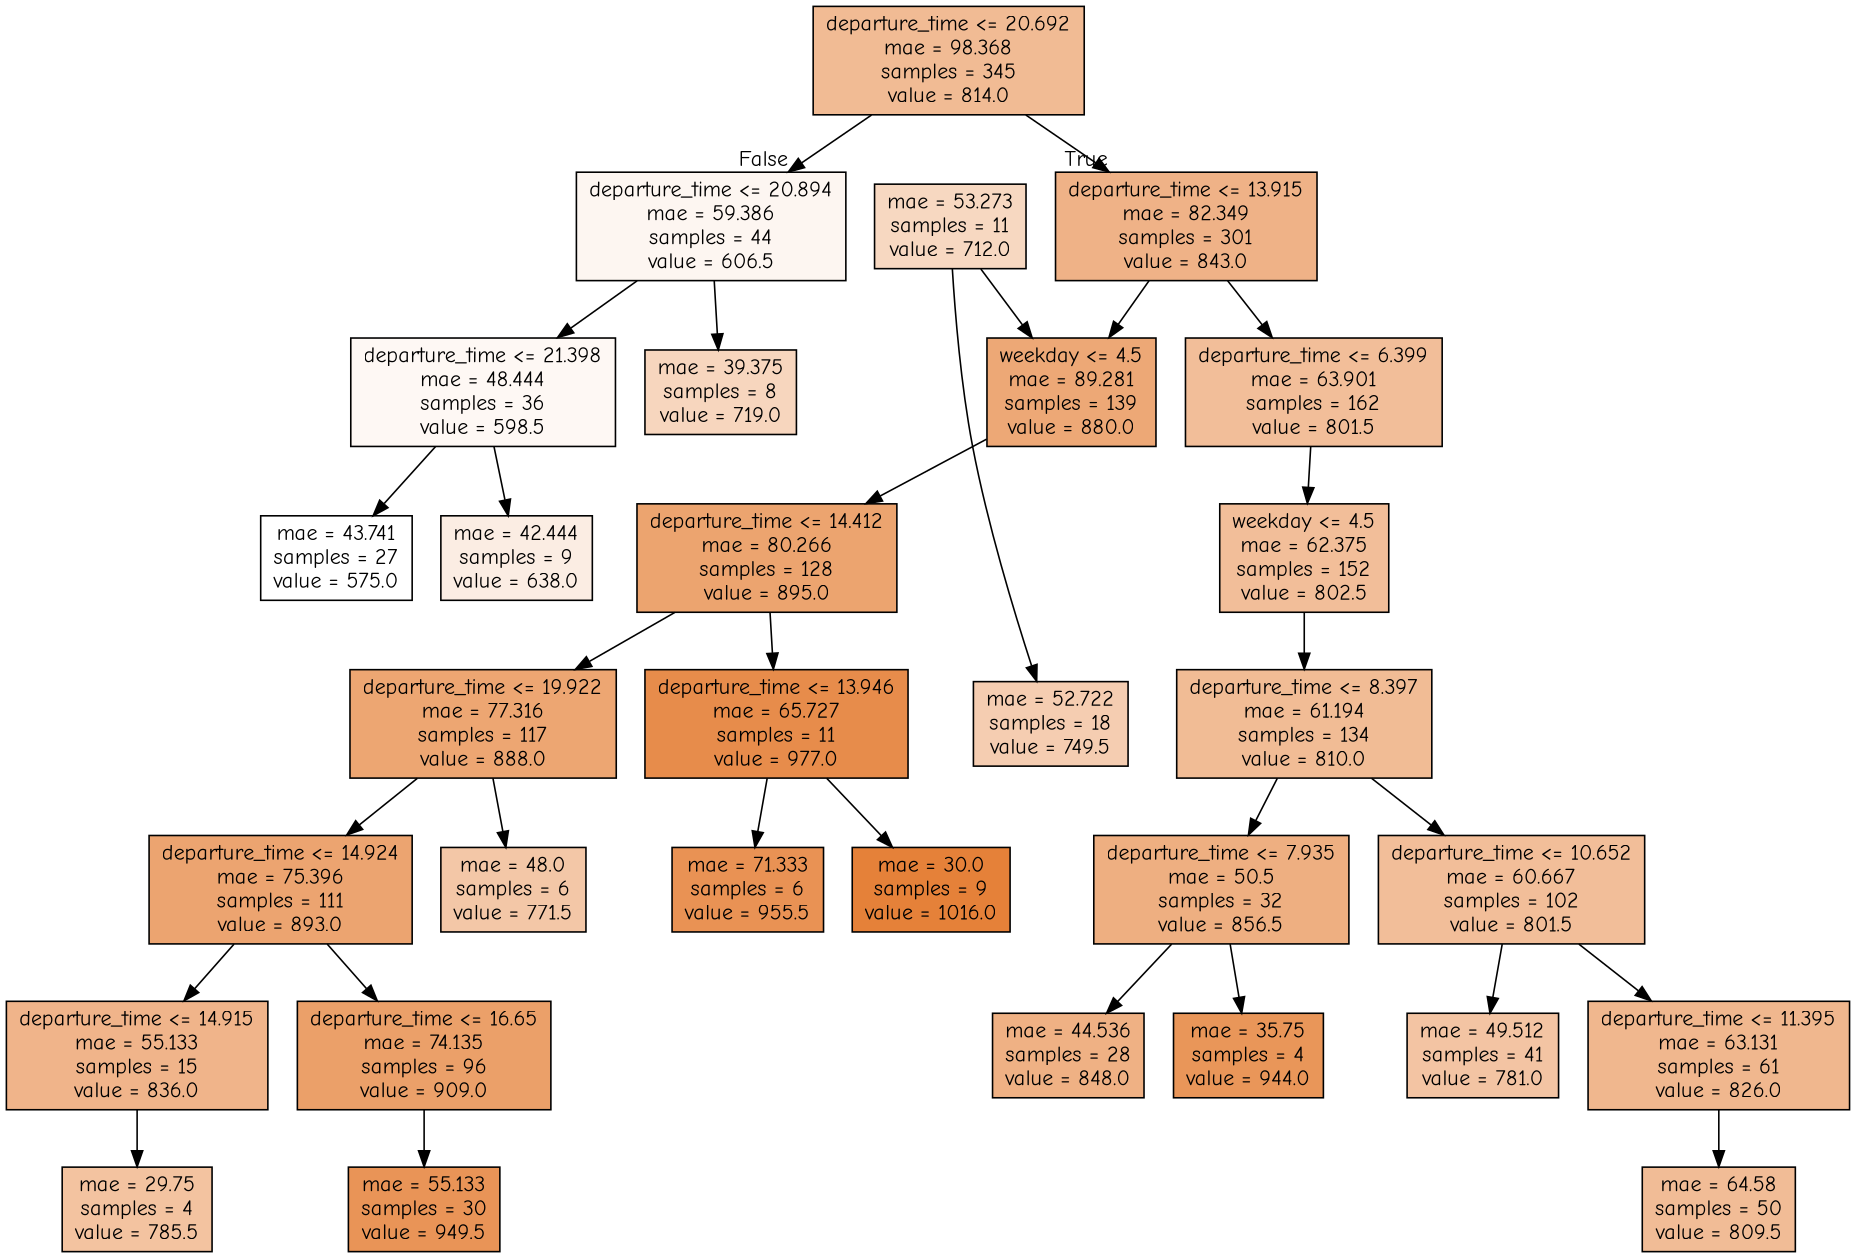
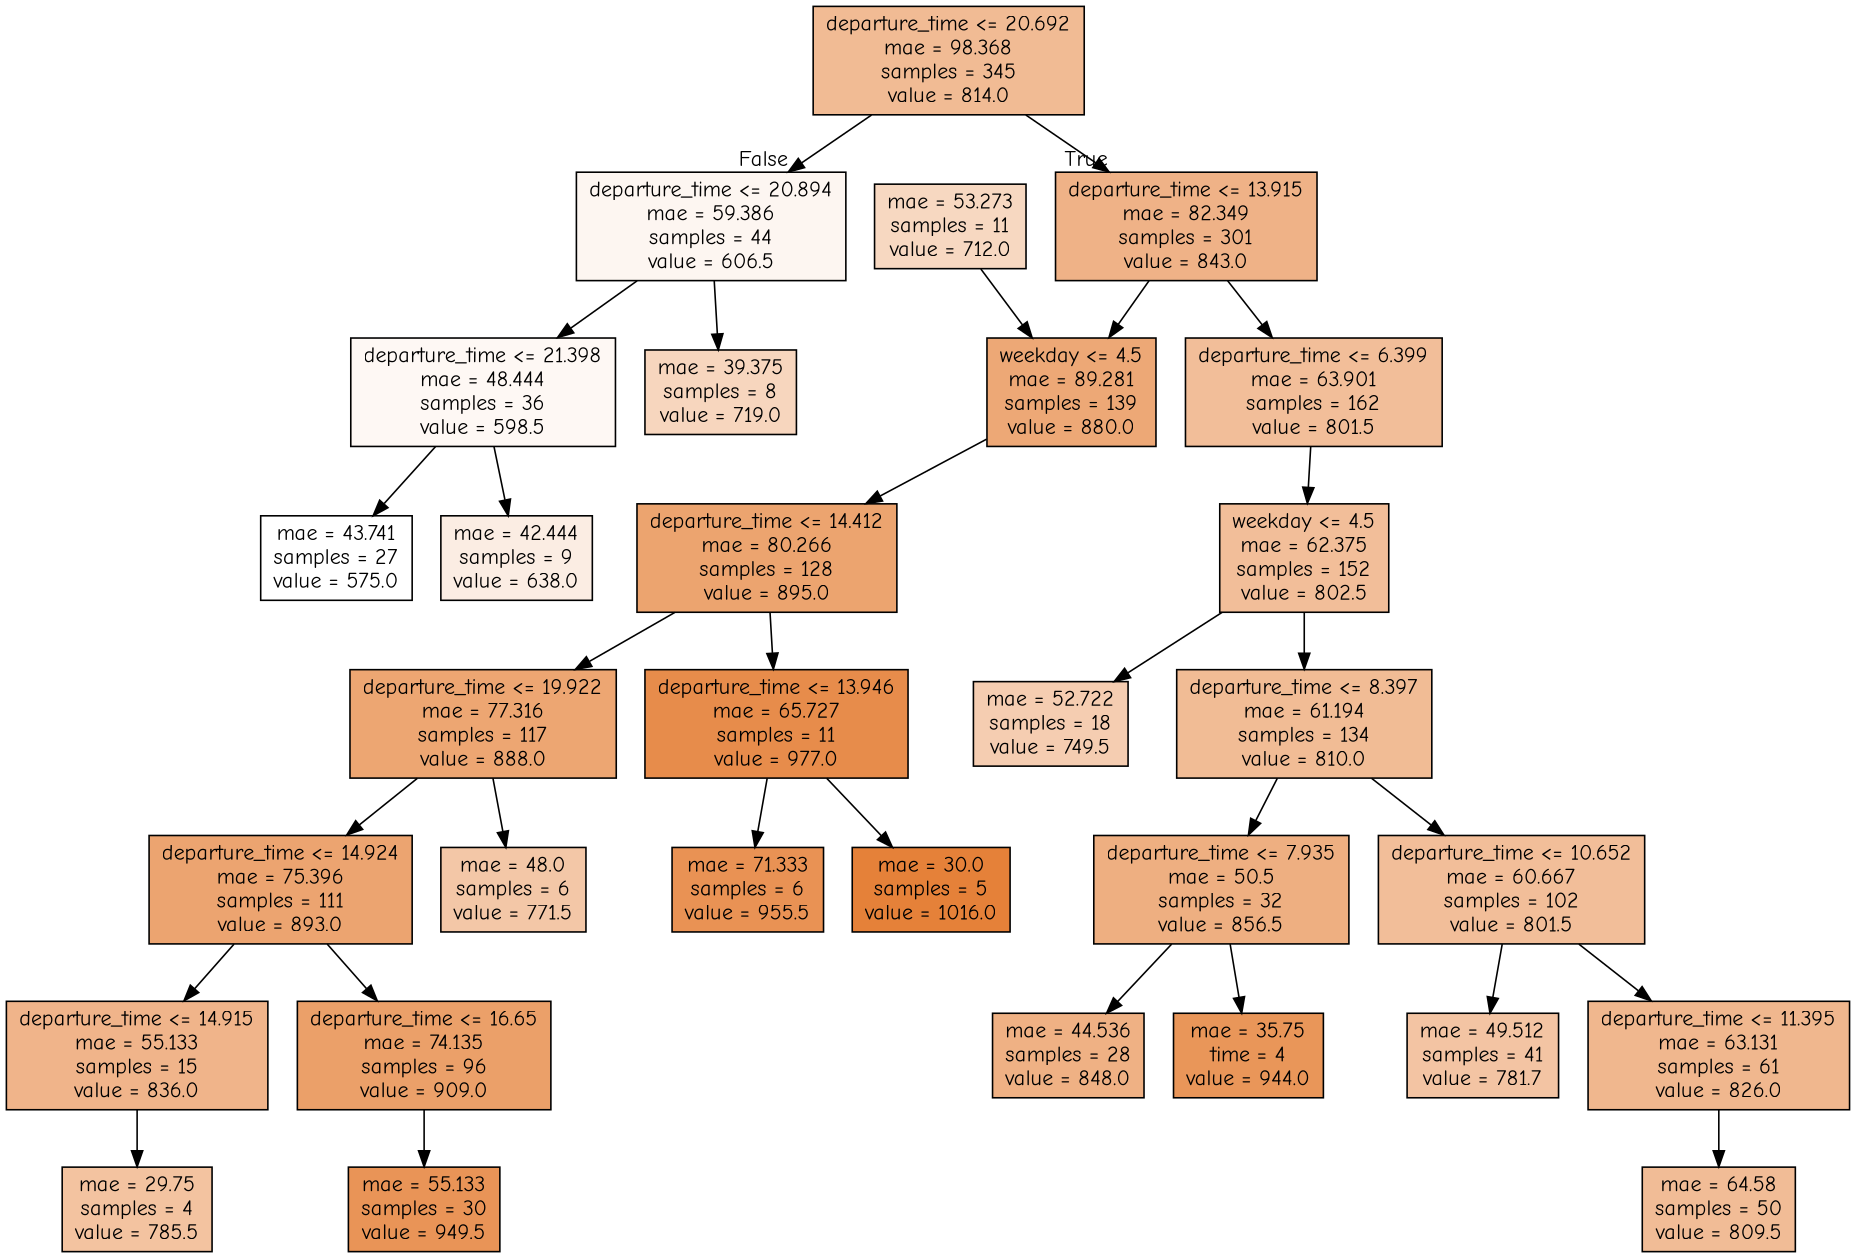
  digraph {
    fontname="Comic Neue"
    node [color=black fillcolor="#f2be99" fontname="Comic Neue" shape=box style=filled]
    edge [fontname="Comic Neue"]
    n1 [fillcolor="#f1bb94" label="departure_time <= 20.692\nmae = 98.368\nsamples = 345\nvalue = 814.0"]
    n2 [fillcolor="#efb287" label="departure_time <= 13.915\nmae = 82.349\nsamples = 301\nvalue = 843.0"]
    n3 [fillcolor="#fdf6f1" label="departure_time <= 20.894\nmae = 59.386\nsamples = 44\nvalue = 606.5"]
    n4 [label="departure_time <= 6.399\nmae = 63.901\nsamples = 162\nvalue = 801.5"]
    n5 [fillcolor="#eda876" label="weekday <= 4.5\nmae = 89.281\nsamples = 139\nvalue = 880.0"]
    n6 [fillcolor="#f7d6be" label="mae = 39.375\nsamples = 8\nvalue = 719.0"]
    n7 [fillcolor="#fef8f4" label="departure_time <= 21.398\nmae = 48.444\nsamples = 36\nvalue = 598.5"]
    n8 [label="weekday <= 4.5\nmae = 62.375\nsamples = 152\nvalue = 802.5"]
    n9 [fillcolor="#eca46f" label="departure_time <= 14.412\nmae = 80.266\nsamples = 128\nvalue = 895.0"]
    n10 [fillcolor="#f1bc95" label="departure_time <= 8.397\nmae = 61.194\nsamples = 134\nvalue = 810.0"]
    n11 [fillcolor="#f5cdb1" label="mae = 52.722\nsamples = 18\nvalue = 749.5"]
    n12 [fillcolor="#eeaf81" label="departure_time <= 7.935\nmae = 50.5\nsamples = 32\nvalue = 856.5"]
    n13 [label="departure_time <= 10.652\nmae = 60.667\nsamples = 102\nvalue = 801.5"]
    n14 [fillcolor="#efb184" label="mae = 44.536\nsamples = 28\nvalue = 848.0"]
-   n15 [fillcolor="#e99659" label="mae = 35.75\nsamples = 4\nvalue = 944.0"]
-   n16 [fillcolor="#f3c4a3" label="mae = 49.512\nsamples = 41\nvalue = 781.0"]
+   n15 [fillcolor="#e99659" label="mae = 35.75\ntime = 4\nvalue = 944.0"]
+   n16 [fillcolor="#f3c4a3" label="mae = 49.512\nsamples = 41\nvalue = 781.7"]
    n17 [fillcolor="#f0b78e" label="departure_time <= 11.395\nmae = 63.131\nsamples = 61\nvalue = 826.0"]
    n18 [fillcolor="#f1bc96" label="mae = 64.58\nsamples = 50\nvalue = 809.5"]
    n19 [fillcolor="#e78c4b" label="departure_time <= 13.946\nmae = 65.727\nsamples = 11\nvalue = 977.0"]
    n20 [fillcolor="#eda672" label="departure_time <= 19.922\nmae = 77.316\nsamples = 117\nvalue = 888.0"]
    n21 [fillcolor="#f7d8c1" label="mae = 53.273\nsamples = 11\nvalue = 712.0"]
    n22 [fillcolor="#e99254" label="mae = 71.333\nsamples = 6\nvalue = 955.5"]
-   n23 [fillcolor="#e58139" label="mae = 30.0\nsamples = 9\nvalue = 1016.0"]
+   n23 [fillcolor="#e58139" label="mae = 30.0\nsamples = 5\nvalue = 1016.0"]
    n24 [fillcolor="#eca470" label="departure_time <= 14.924\nmae = 75.396\nsamples = 111\nvalue = 893.0"]
    n25 [fillcolor="#f3c7a7" label="mae = 48.0\nsamples = 6\nvalue = 771.5"]
    n26 [fillcolor="#f0b48a" label="departure_time <= 14.915\nmae = 55.133\nsamples = 15\nvalue = 836.0"]
    n27 [fillcolor="#eba069" label="departure_time <= 16.65\nmae = 74.135\nsamples = 96\nvalue = 909.0"]
    n28 [fillcolor="#f3c3a0" label="mae = 29.75\nsamples = 4\nvalue = 785.5"]
    n29 [fillcolor="#e99457" label="mae = 55.133\nsamples = 30\nvalue = 949.5"]
    n30 [fillcolor="#fbede3" label="mae = 42.444\nsamples = 9\nvalue = 638.0"]
    n31 [fillcolor="#ffffff" label="mae = 43.741\nsamples = 27\nvalue = 575.0"]
    n1 -> n2 [headlabel=True labelangle=45 labeldistance=2.5]
    n1 -> n3 [headlabel=False labelangle=-45 labeldistance=2.5]
    n2 -> n4
    n2 -> n5
    n3 -> n6
    n3 -> n7
    n4 -> n8
    n5 -> n9
    n7 -> n30
    n7 -> n31
    n8 -> n10
-   n21 -> n11
+   n8 -> n11
    n9 -> n19
    n9 -> n20
    n10 -> n12
    n10 -> n13
    n12 -> n14
    n12 -> n15
    n13 -> n16
    n13 -> n17
    n17 -> n18
    n19 -> n22
    n19 -> n23
    n20 -> n24
    n20 -> n25
    n21 -> n5
    n24 -> n26
    n24 -> n27
    n26 -> n28
    n27 -> n29
  }
